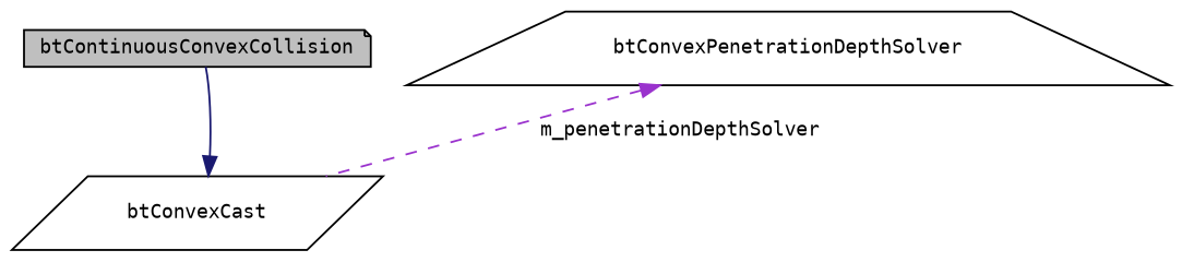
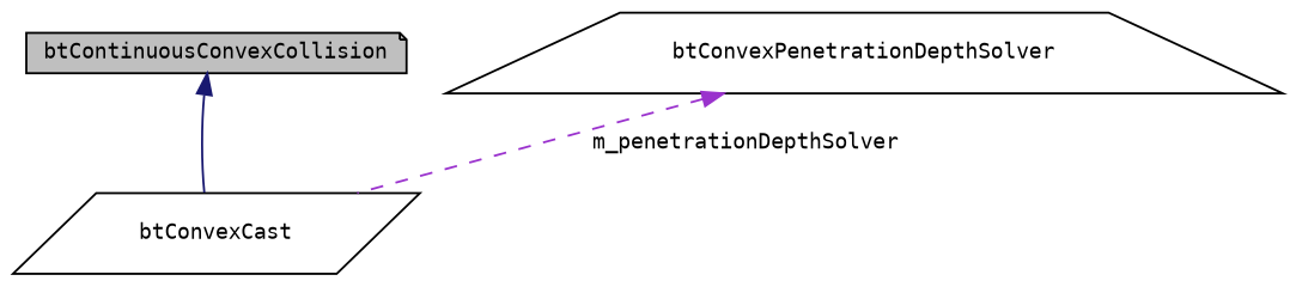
  digraph {
    fontname="DejaVu Sans Mono"
    node [color=black fillcolor=white fontname="DejaVu Sans Mono" fontsize=10 style=filled]
    edge [dir=back fontname="DejaVu Sans Mono" fontsize=10 labelfontname=Helvetica labelfontsize=10]
    n1 [fillcolor=grey75 fontcolor=black height=0.2 label=btContinuousConvexCollision shape=note width=0.4]
    n2 [height=0.2 label=btConvexCast shape=parallelogram width=0.4]
    n3 [height=0.2 label=btConvexPenetrationDepthSolver shape=trapezium width=0.4]
-   n2 -> n1 [color=midnightblue style=solid]
+   n1 -> n2 [color=midnightblue style=solid]
    n3 -> n2 [color=darkorchid3 label=" m_penetrationDepthSolver" style=dashed]
  }
